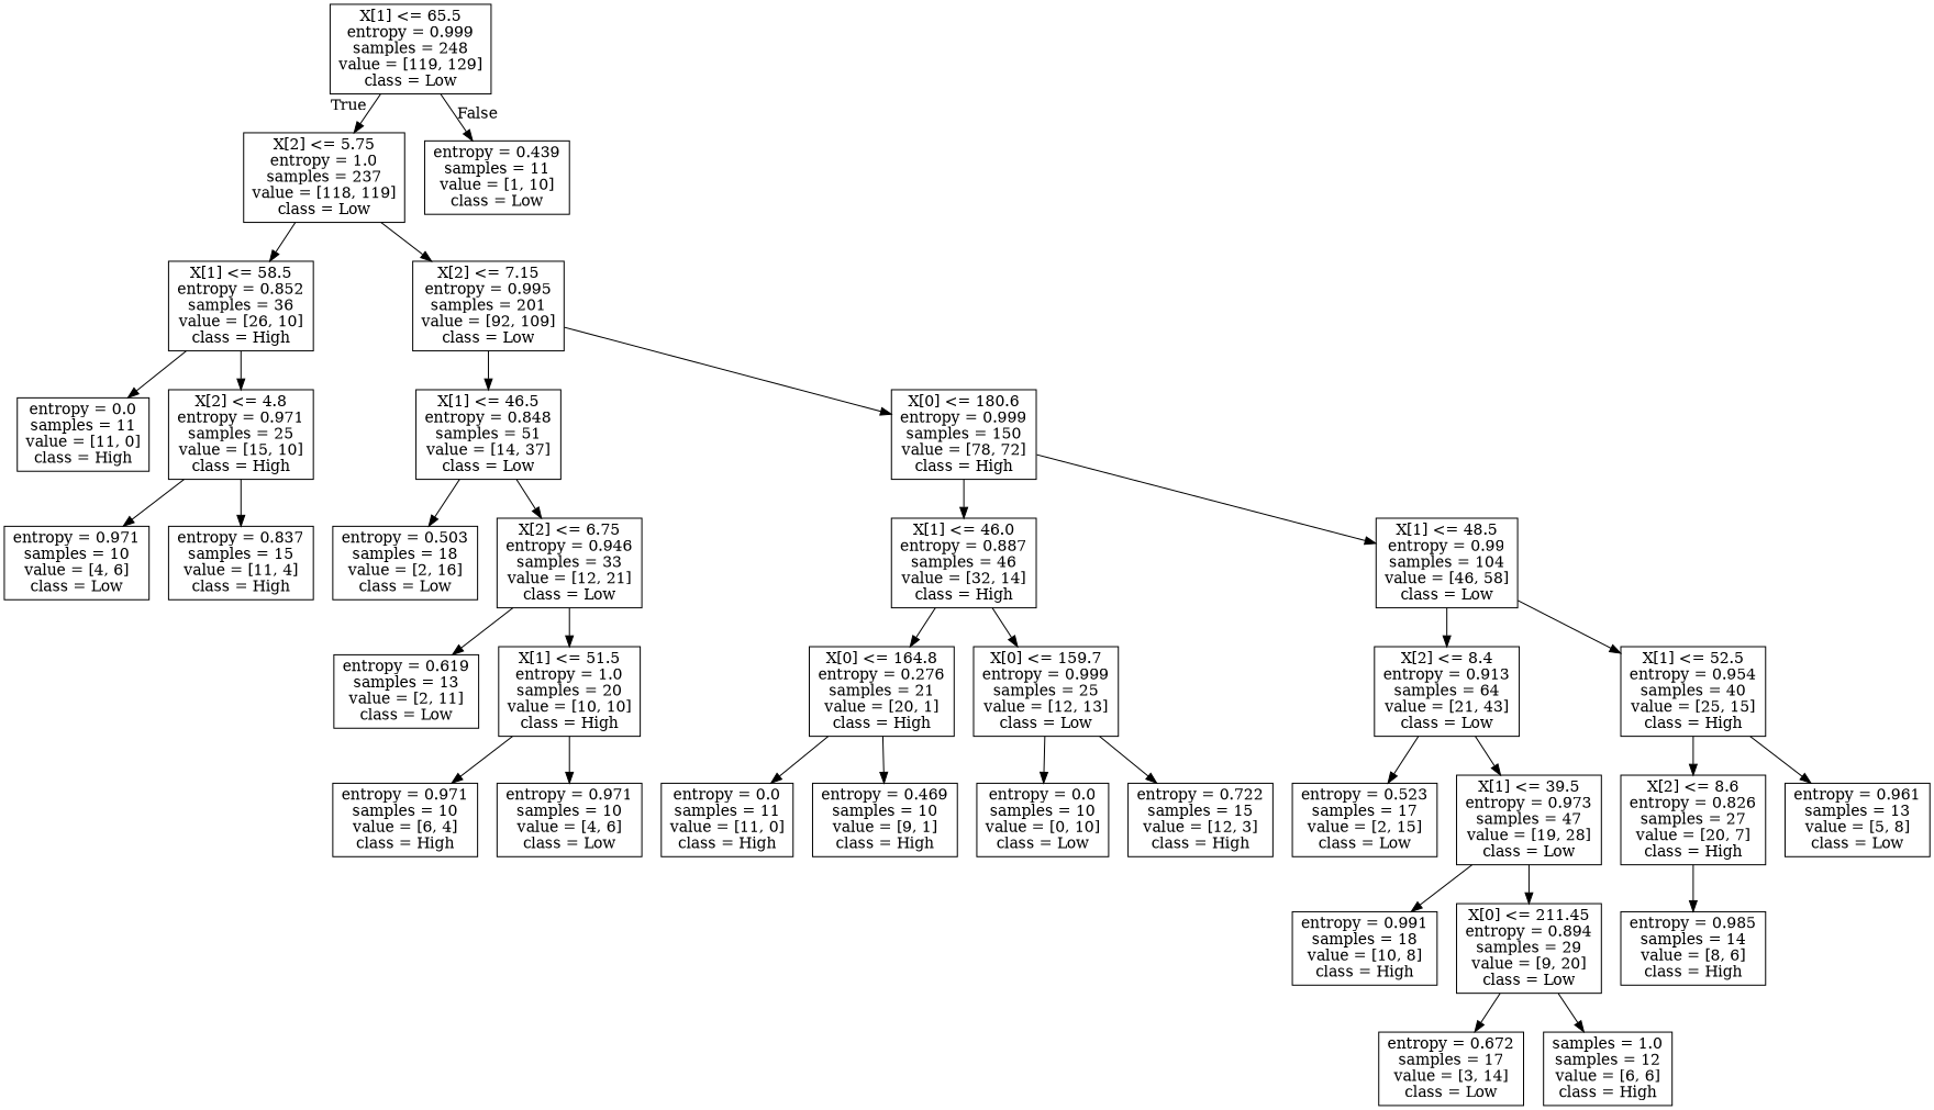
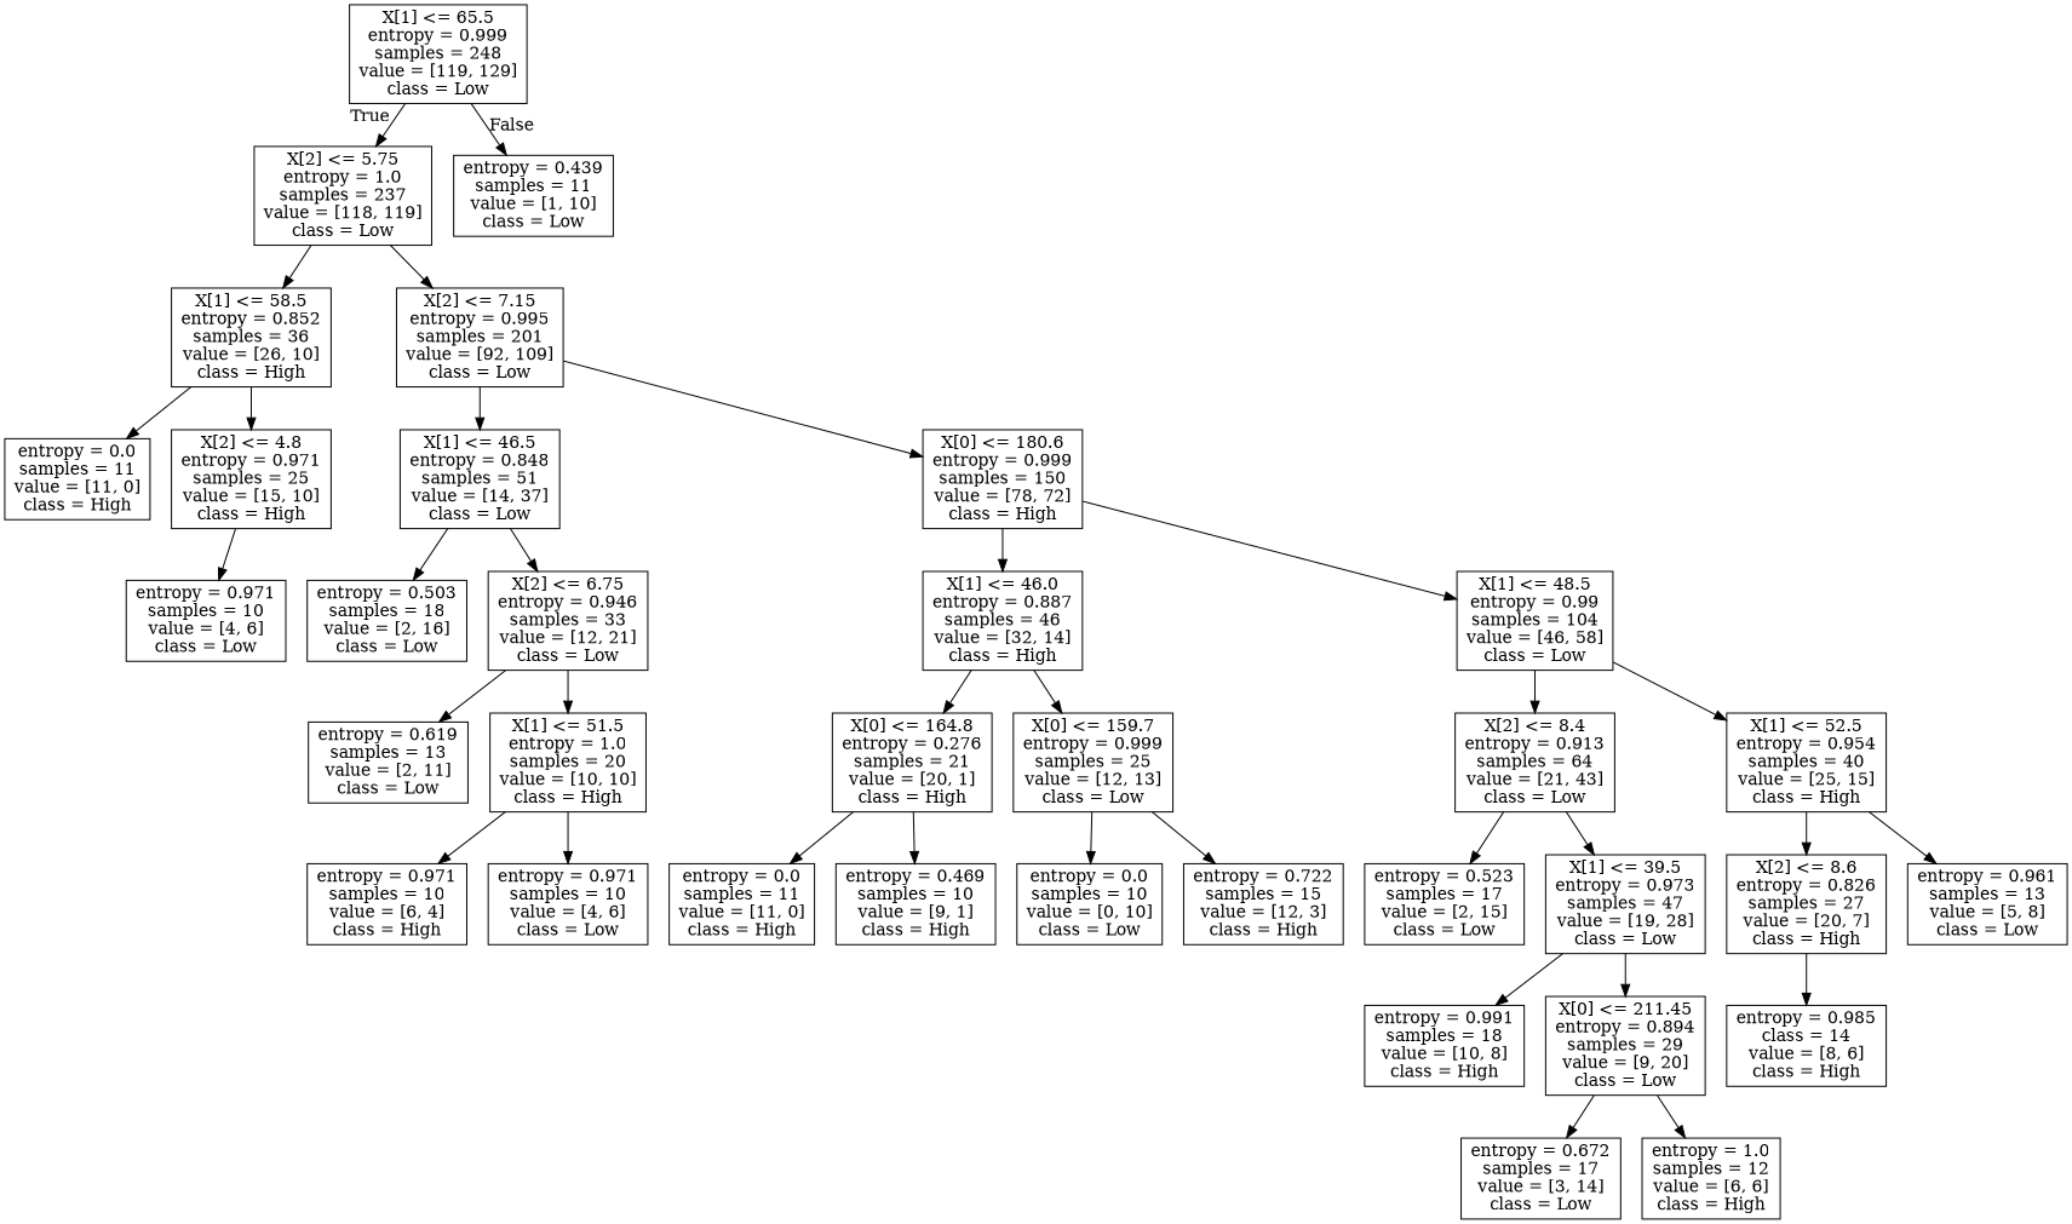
  digraph {
    node [shape=box]
    n1 [label="X[1] <= 65.5\nentropy = 0.999\nsamples = 248\nvalue = [119, 129]\nclass = Low"]
    n2 [label="X[2] <= 5.75\nentropy = 1.0\nsamples = 237\nvalue = [118, 119]\nclass = Low"]
    n3 [label="entropy = 0.439\nsamples = 11\nvalue = [1, 10]\nclass = Low"]
    n4 [label="X[1] <= 58.5\nentropy = 0.852\nsamples = 36\nvalue = [26, 10]\nclass = High"]
    n5 [label="X[2] <= 7.15\nentropy = 0.995\nsamples = 201\nvalue = [92, 109]\nclass = Low"]
    n6 [label="entropy = 0.0\nsamples = 11\nvalue = [11, 0]\nclass = High"]
    n7 [label="X[2] <= 4.8\nentropy = 0.971\nsamples = 25\nvalue = [15, 10]\nclass = High"]
    n8 [label="X[1] <= 46.5\nentropy = 0.848\nsamples = 51\nvalue = [14, 37]\nclass = Low"]
    n9 [label="X[0] <= 180.6\nentropy = 0.999\nsamples = 150\nvalue = [78, 72]\nclass = High"]
    n10 [label="entropy = 0.971\nsamples = 10\nvalue = [4, 6]\nclass = Low"]
-   n11 [label="entropy = 0.837\nsamples = 15\nvalue = [11, 4]\nclass = High"]
    n12 [label="entropy = 0.503\nsamples = 18\nvalue = [2, 16]\nclass = Low"]
    n13 [label="X[2] <= 6.75\nentropy = 0.946\nsamples = 33\nvalue = [12, 21]\nclass = Low"]
    n14 [label="X[1] <= 46.0\nentropy = 0.887\nsamples = 46\nvalue = [32, 14]\nclass = High"]
    n15 [label="X[1] <= 48.5\nentropy = 0.99\nsamples = 104\nvalue = [46, 58]\nclass = Low"]
    n16 [label="entropy = 0.619\nsamples = 13\nvalue = [2, 11]\nclass = Low"]
    n17 [label="X[1] <= 51.5\nentropy = 1.0\nsamples = 20\nvalue = [10, 10]\nclass = High"]
    n18 [label="entropy = 0.971\nsamples = 10\nvalue = [6, 4]\nclass = High"]
    n19 [label="entropy = 0.971\nsamples = 10\nvalue = [4, 6]\nclass = Low"]
    n20 [label="X[0] <= 164.8\nentropy = 0.276\nsamples = 21\nvalue = [20, 1]\nclass = High"]
    n21 [label="X[0] <= 159.7\nentropy = 0.999\nsamples = 25\nvalue = [12, 13]\nclass = Low"]
    n22 [label="X[2] <= 8.4\nentropy = 0.913\nsamples = 64\nvalue = [21, 43]\nclass = Low"]
    n23 [label="X[1] <= 52.5\nentropy = 0.954\nsamples = 40\nvalue = [25, 15]\nclass = High"]
    n24 [label="entropy = 0.0\nsamples = 11\nvalue = [11, 0]\nclass = High"]
    n25 [label="entropy = 0.469\nsamples = 10\nvalue = [9, 1]\nclass = High"]
    n26 [label="entropy = 0.0\nsamples = 10\nvalue = [0, 10]\nclass = Low"]
    n27 [label="entropy = 0.722\nsamples = 15\nvalue = [12, 3]\nclass = High"]
    n28 [label="entropy = 0.523\nsamples = 17\nvalue = [2, 15]\nclass = Low"]
    n29 [label="X[1] <= 39.5\nentropy = 0.973\nsamples = 47\nvalue = [19, 28]\nclass = Low"]
    n30 [label="X[2] <= 8.6\nentropy = 0.826\nsamples = 27\nvalue = [20, 7]\nclass = High"]
    n31 [label="entropy = 0.961\nsamples = 13\nvalue = [5, 8]\nclass = Low"]
    n32 [label="entropy = 0.991\nsamples = 18\nvalue = [10, 8]\nclass = High"]
    n33 [label="X[0] <= 211.45\nentropy = 0.894\nsamples = 29\nvalue = [9, 20]\nclass = Low"]
    n34 [label="entropy = 0.672\nsamples = 17\nvalue = [3, 14]\nclass = Low"]
-   n35 [label="samples = 1.0\nsamples = 12\nvalue = [6, 6]\nclass = High"]
-   n36 [label="entropy = 0.985\nsamples = 14\nvalue = [8, 6]\nclass = High"]
+   n35 [label="entropy = 1.0\nsamples = 12\nvalue = [6, 6]\nclass = High"]
+   n36 [label="entropy = 0.985\nclass = 14\nvalue = [8, 6]\nclass = High"]
    n1 -> n2 [headlabel=True labelangle=45 labeldistance=2.5]
    n1 -> n3 [headlabel=False labelangle=-45 labeldistance=2.5]
    n2 -> n4
    n2 -> n5
    n4 -> n6
    n4 -> n7
    n5 -> n8
    n5 -> n9
    n7 -> n10
-   n7 -> n11
    n8 -> n12
    n8 -> n13
    n9 -> n14
    n9 -> n15
    n13 -> n16
    n13 -> n17
    n14 -> n20
    n14 -> n21
    n15 -> n22
    n15 -> n23
    n17 -> n18
    n17 -> n19
    n20 -> n24
    n20 -> n25
    n21 -> n26
    n21 -> n27
    n22 -> n28
    n22 -> n29
    n23 -> n30
    n23 -> n31
    n29 -> n32
    n29 -> n33
    n30 -> n36
    n33 -> n34
    n33 -> n35
  }
